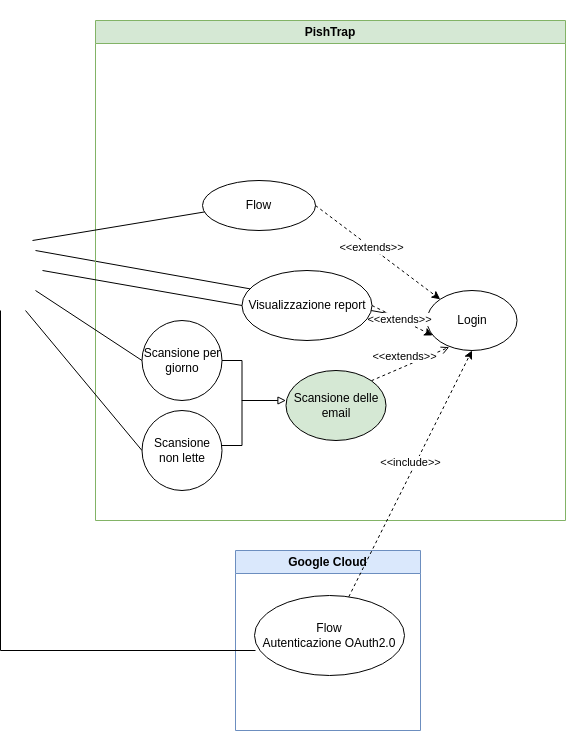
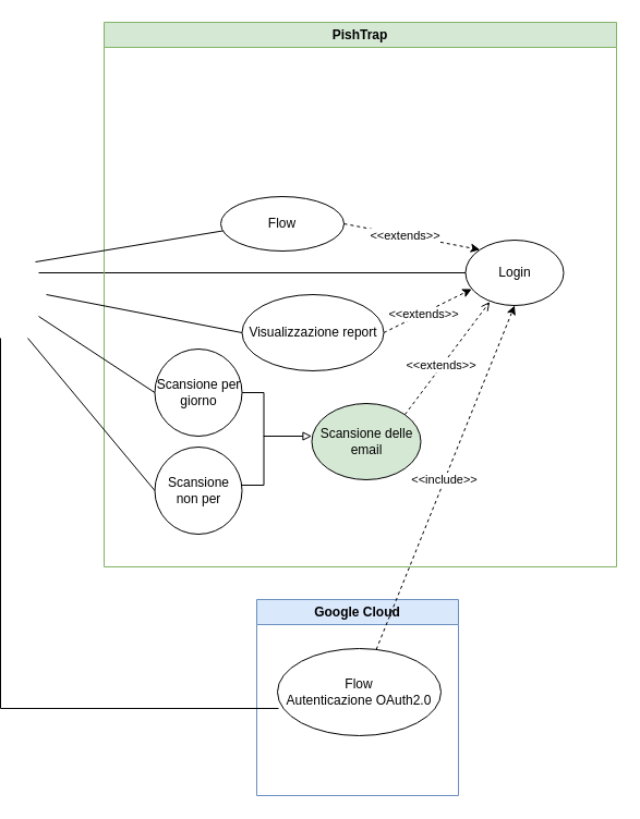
  <mxCell id="0" />
  <mxCell id="1" parent="0" />
  <mxCell id="2" style="edgeStyle=none;rounded=0;orthogonalLoop=1;jettySize=auto;html=1;entryX=0;entryY=0.5;entryDx=0;entryDy=0;endArrow=none;endFill=0;" parent="1" target="4" edge="1"><mxGeometry relative="1" as="geometry"><mxPoint x="30" y="250" as="sourcePoint" /></mxGeometry></mxCell>
  <mxCell id="3" value="PishTrap" style="swimlane;whiteSpace=wrap;html=1;fillColor=#d5e8d4;strokeColor=#82b366;shadow=0;startSize=23;" parent="1" vertex="1"><mxGeometry x="90" y="20" width="470" height="500" as="geometry"><mxRectangle x="170" y="460" width="90" height="30" as="alternateBounds" /></mxGeometry></mxCell>
- <mxCell id="4" value="Login" style="ellipse;whiteSpace=wrap;html=1;" parent="3" vertex="1"><mxGeometry x="331.5" y="270" width="90" height="60" as="geometry" /></mxCell>
+ <mxCell id="4" value="Login" style="ellipse;whiteSpace=wrap;html=1;" parent="3" vertex="1"><mxGeometry x="331.5" y="200" width="90" height="60" as="geometry" /></mxCell>
  <mxCell id="5" style="edgeStyle=none;rounded=0;orthogonalLoop=1;jettySize=auto;html=1;exitX=1;exitY=0;exitDx=0;exitDy=0;entryX=0.247;entryY=0.944;entryDx=0;entryDy=0;dashed=1;entryPerimeter=0;endArrow=open;" parent="3" source="7" target="4" edge="1"><mxGeometry relative="1" as="geometry"><mxPoint x="152.83" y="310.0" as="sourcePoint" /><mxPoint x="219.68" y="240.513" as="targetPoint" /></mxGeometry></mxCell>
  <mxCell id="6" value="&amp;lt;&amp;lt;extends&amp;gt;&amp;gt;" style="edgeLabel;html=1;align=center;verticalAlign=middle;resizable=0;points=[];" parent="5" vertex="1" connectable="0"><mxGeometry x="-0.384" y="2" relative="1" as="geometry"><mxPoint x="10" y="-13" as="offset" /></mxGeometry></mxCell>
  <mxCell id="7" value="Scansione delle email" style="ellipse;whiteSpace=wrap;html=1;fillColor=#d5e8d4;" parent="3" vertex="1"><mxGeometry x="190.5" y="350" width="100" height="70" as="geometry" /></mxCell>
  <mxCell id="8" style="edgeStyle=orthogonalEdgeStyle;rounded=0;orthogonalLoop=1;jettySize=auto;html=1;exitX=1;exitY=0.5;exitDx=0;exitDy=0;entryX=0;entryY=0.5;entryDx=0;entryDy=0;endArrow=block;endFill=0;" parent="3" edge="1"><mxGeometry relative="1" as="geometry"><mxPoint x="126.5" y="425" as="sourcePoint" /><mxPoint x="190.5" y="380" as="targetPoint" /><Array as="points"><mxPoint x="146.5" y="425" /><mxPoint x="146.5" y="380" /></Array></mxGeometry></mxCell>
- <mxCell id="9" value="Scansione non lette" style="ellipse;whiteSpace=wrap;html=1;" parent="3" vertex="1"><mxGeometry x="46.5" y="390" width="80" height="80" as="geometry" /></mxCell>
+ <mxCell id="9" value="Scansione non per" style="ellipse;whiteSpace=wrap;html=1;" parent="3" vertex="1"><mxGeometry x="46.5" y="390" width="80" height="80" as="geometry" /></mxCell>
  <mxCell id="10" style="edgeStyle=orthogonalEdgeStyle;rounded=0;orthogonalLoop=1;jettySize=auto;html=1;exitX=1;exitY=0.5;exitDx=0;exitDy=0;endArrow=none;endFill=0;" parent="3" source="11" edge="1"><mxGeometry relative="1" as="geometry"><mxPoint x="146.5" y="380" as="targetPoint" /></mxGeometry></mxCell>
  <mxCell id="11" value="Scansione per giorno" style="ellipse;whiteSpace=wrap;html=1;" parent="3" vertex="1"><mxGeometry x="46.5" y="300" width="80" height="80" as="geometry" /></mxCell>
  <mxCell id="12" style="rounded=0;orthogonalLoop=1;jettySize=auto;html=1;exitX=1;exitY=0.5;exitDx=0;exitDy=0;entryX=0.063;entryY=0.749;entryDx=0;entryDy=0;dashed=1;entryPerimeter=0;" parent="3" source="14" edge="1" target="4"><mxGeometry relative="1" as="geometry"><mxPoint x="256.5" y="306.34" as="sourcePoint" /><mxPoint x="334.878" y="239.995" as="targetPoint" /></mxGeometry></mxCell>
  <mxCell id="13" value="&amp;lt;&amp;lt;extends&amp;gt;&amp;gt;" style="edgeLabel;html=1;align=center;verticalAlign=middle;resizable=0;points=[];" parent="12" vertex="1" connectable="0"><mxGeometry x="-0.117" relative="1" as="geometry"><mxPoint as="offset" /></mxGeometry></mxCell>
- <mxCell id="14" value="Visualizzazione report" style="ellipse;whiteSpace=wrap;html=1;" parent="3" vertex="1"><mxGeometry x="146.5" y="250" width="130" height="70" as="geometry" /></mxCell>
+ <mxCell id="14" value="Visualizzazione report" style="ellipse;whiteSpace=wrap;html=1;" parent="3" vertex="1"><mxGeometry x="126.5" y="250" width="130" height="70" as="geometry" /></mxCell>
  <mxCell id="15" style="rounded=0;orthogonalLoop=1;jettySize=auto;html=1;endArrow=none;endFill=0;exitX=0.034;exitY=0.623;exitDx=0;exitDy=0;exitPerimeter=0;" edge="1" parent="3" source="16"><mxGeometry relative="1" as="geometry"><mxPoint x="-63" y="220" as="targetPoint" /><mxPoint x="87" y="200" as="sourcePoint" /></mxGeometry></mxCell>
  <mxCell id="16" value="Flow" style="ellipse;whiteSpace=wrap;html=1;" vertex="1" parent="3"><mxGeometry x="107" y="160" width="113" height="50" as="geometry" /></mxCell>
  <mxCell id="17" style="rounded=0;orthogonalLoop=1;jettySize=auto;html=1;exitX=1;exitY=0.5;exitDx=0;exitDy=0;entryX=0;entryY=0;entryDx=0;entryDy=0;dashed=1;" edge="1" parent="3" source="16" target="4"><mxGeometry relative="1" as="geometry"><mxPoint x="247" y="207.5" as="sourcePoint" /><mxPoint x="325.878" y="162.495" as="targetPoint" /></mxGeometry></mxCell>
  <mxCell id="18" value="&amp;lt;&amp;lt;extends&amp;gt;&amp;gt;" style="edgeLabel;html=1;align=center;verticalAlign=middle;resizable=0;points=[];" vertex="1" connectable="0" parent="17"><mxGeometry x="-0.117" relative="1" as="geometry"><mxPoint as="offset" /></mxGeometry></mxCell>
  <mxCell id="19" style="edgeStyle=none;rounded=0;orthogonalLoop=1;jettySize=auto;html=1;endArrow=none;endFill=0;entryX=0;entryY=0.5;entryDx=0;entryDy=0;" parent="1" target="9" edge="1"><mxGeometry relative="1" as="geometry"><mxPoint x="20" y="310" as="sourcePoint" /><mxPoint x="120" y="390" as="targetPoint" /></mxGeometry></mxCell>
  <mxCell id="20" value="Google Cloud" style="swimlane;whiteSpace=wrap;html=1;fillColor=#dae8fc;strokeColor=#6c8ebf;" parent="1" vertex="1"><mxGeometry x="230" y="550" width="185" height="180" as="geometry" /></mxCell>
  <mxCell id="21" value="Flow Autenticazione&amp;nbsp;&lt;span style=&quot;background-color: initial;&quot;&gt;OAuth2.0&lt;/span&gt;" style="ellipse;whiteSpace=wrap;html=1;" parent="20" vertex="1"><mxGeometry x="19" y="45" width="150" height="80" as="geometry" /></mxCell>
  <mxCell id="22" style="edgeStyle=none;rounded=0;orthogonalLoop=1;jettySize=auto;html=1;endArrow=none;endFill=0;" parent="20" edge="1"><mxGeometry relative="1" as="geometry"><mxPoint x="-235" y="-240" as="sourcePoint" /><mxPoint x="20" y="100" as="targetPoint" /><Array as="points"><mxPoint x="-235" y="100" /></Array></mxGeometry></mxCell>
  <mxCell id="23" style="edgeStyle=none;rounded=0;orthogonalLoop=1;jettySize=auto;html=1;entryX=0.5;entryY=1;entryDx=0;entryDy=0;dashed=1;" parent="1" source="21" target="4" edge="1"><mxGeometry relative="1" as="geometry"><mxPoint x="281.57" y="419.49" as="sourcePoint" /><mxPoint x="348.42" y="350.003" as="targetPoint" /></mxGeometry></mxCell>
  <mxCell id="24" value="&amp;lt;&amp;lt;include&amp;gt;&amp;gt;" style="edgeLabel;html=1;align=center;verticalAlign=middle;resizable=0;points=[];" parent="23" vertex="1" connectable="0"><mxGeometry x="-0.384" y="2" relative="1" as="geometry"><mxPoint x="25" y="-58" as="offset" /></mxGeometry></mxCell>
  <mxCell id="25" style="edgeStyle=none;rounded=0;orthogonalLoop=1;jettySize=auto;html=1;endArrow=none;endFill=0;entryX=0;entryY=0.5;entryDx=0;entryDy=0;entryPerimeter=0;" parent="1" target="11" edge="1"><mxGeometry relative="1" as="geometry"><mxPoint x="30" y="290" as="sourcePoint" /><mxPoint x="120" y="380" as="targetPoint" /></mxGeometry></mxCell>
  <mxCell id="26" style="rounded=0;orthogonalLoop=1;jettySize=auto;html=1;entryX=0;entryY=0.5;entryDx=0;entryDy=0;endArrow=none;endFill=0;" parent="1" target="14" edge="1"><mxGeometry relative="1" as="geometry"><mxPoint x="216.5" y="315" as="targetPoint" /><mxPoint x="37" y="270" as="sourcePoint" /></mxGeometry></mxCell>
